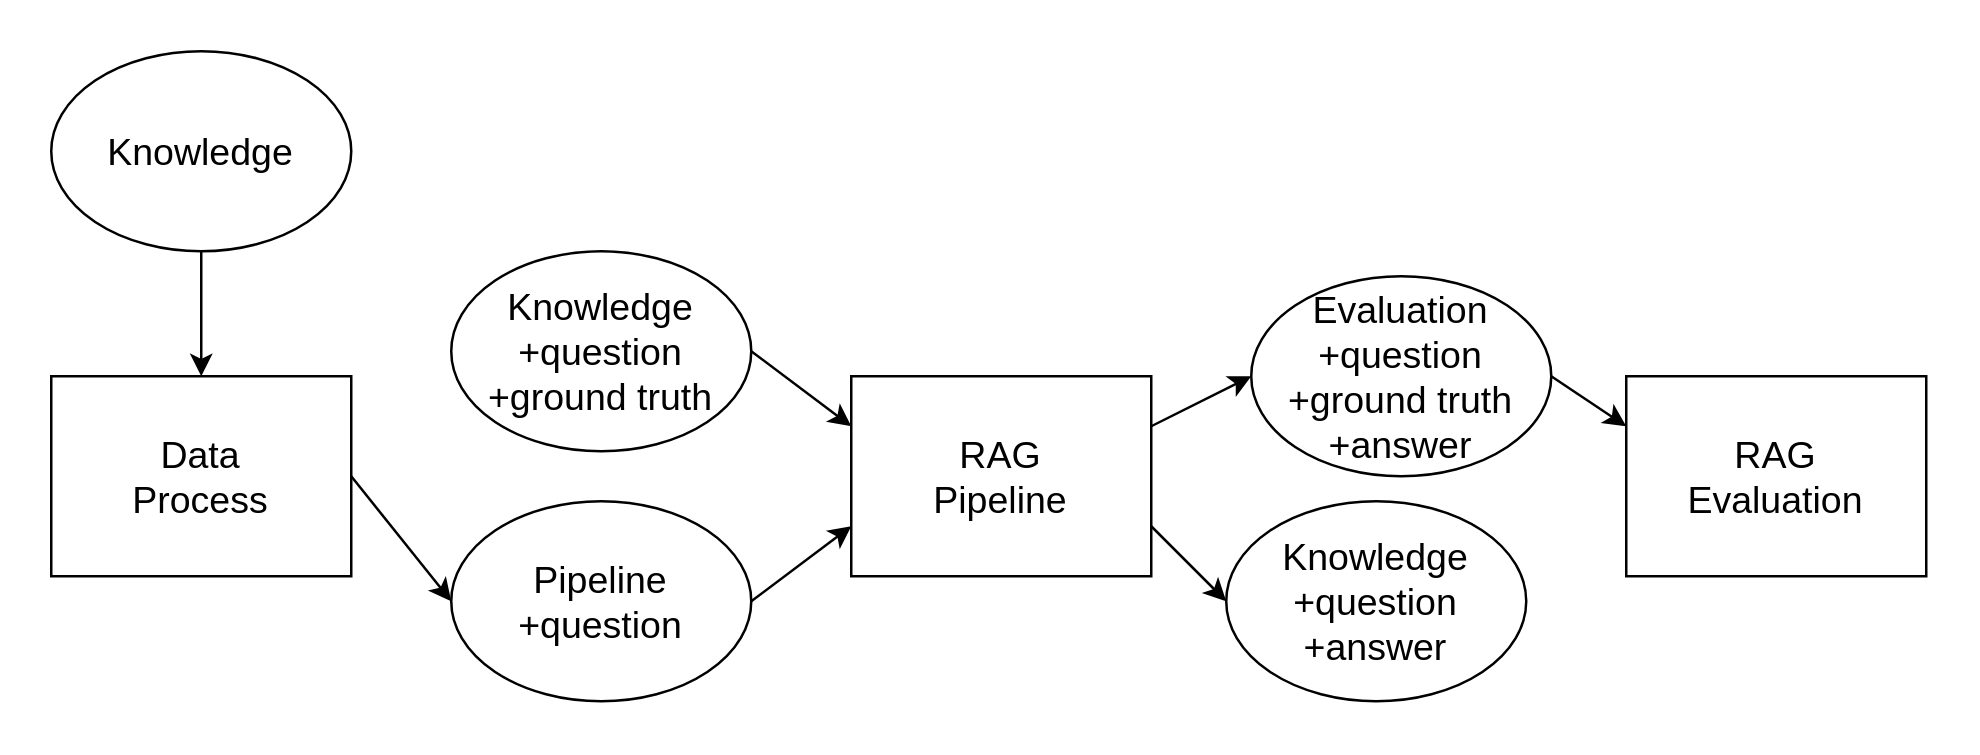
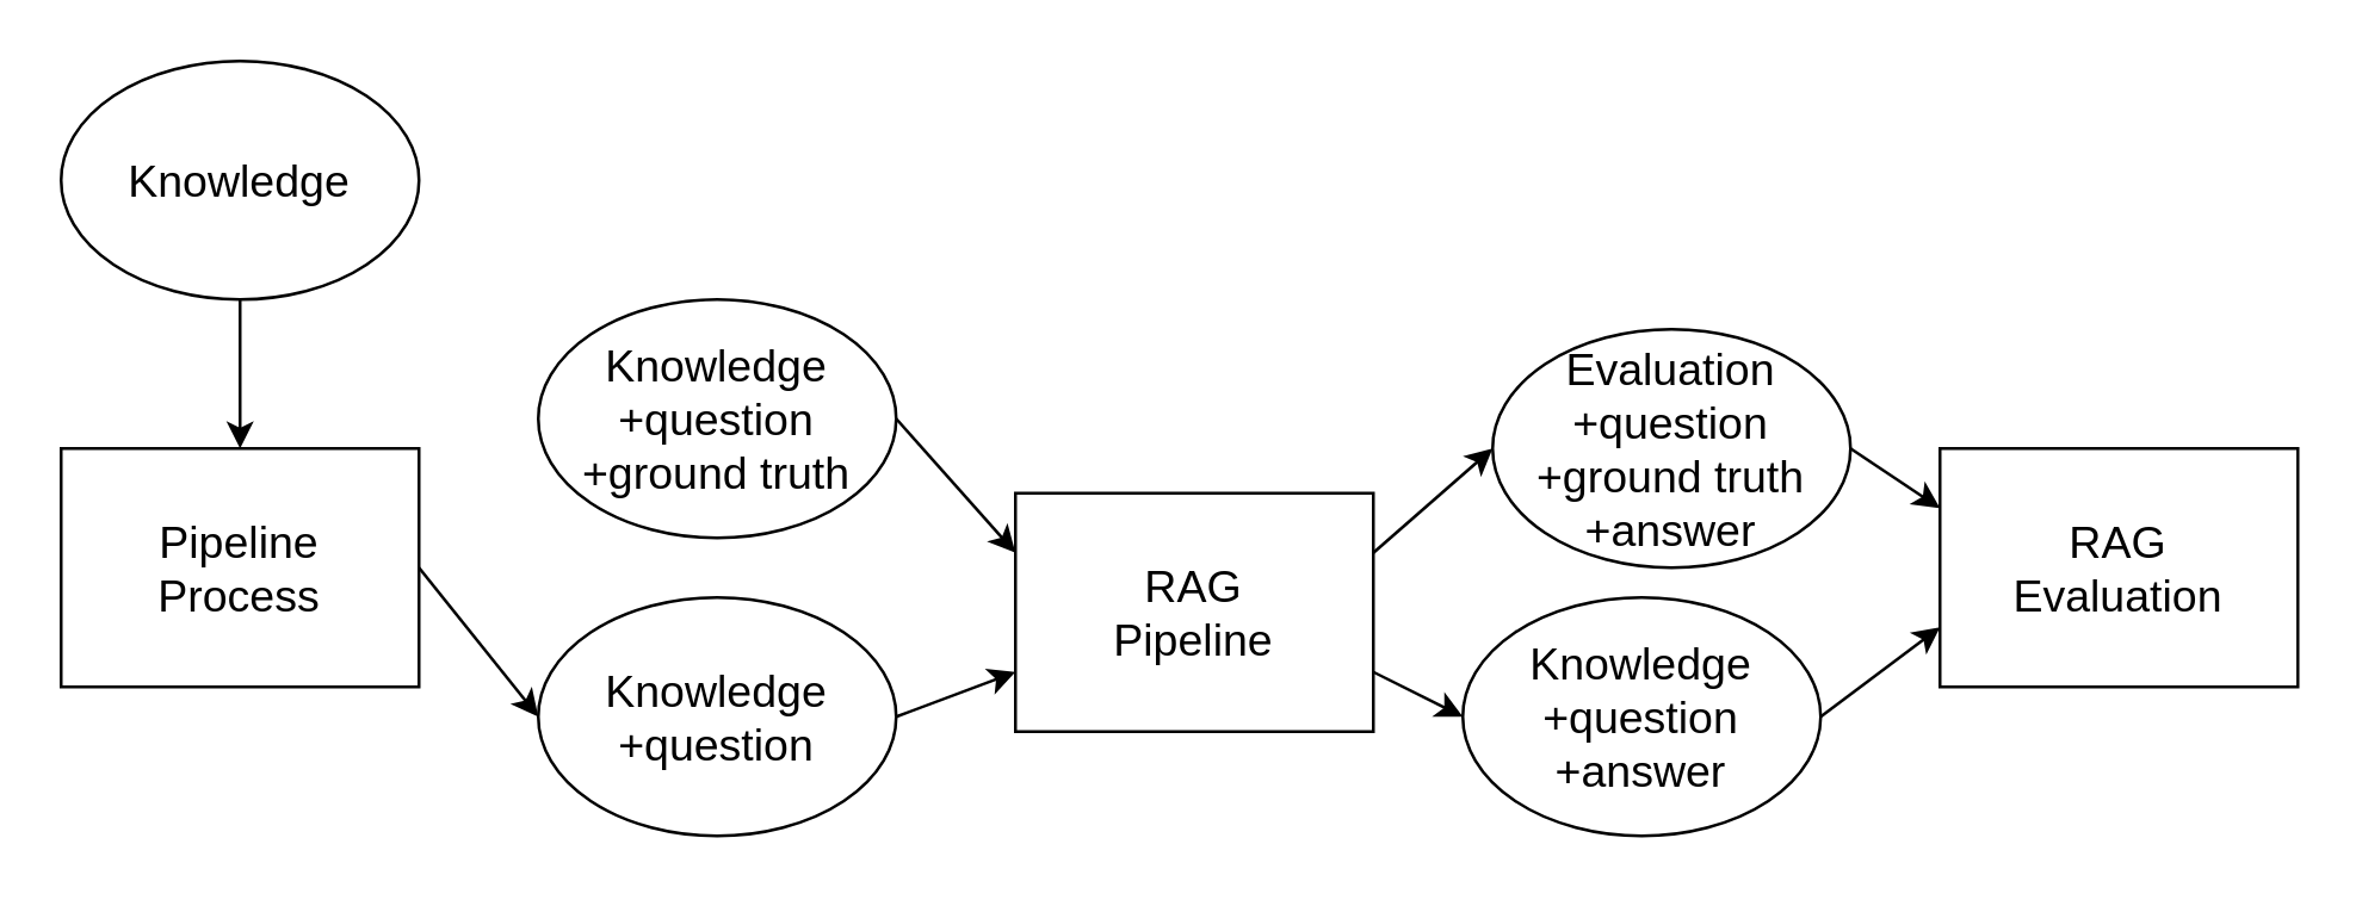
  <mxCell id="0" />
  <mxCell id="1" parent="0" />
  <mxCell id="2" value="Knowledge" style="ellipse;whiteSpace=wrap;html=1;fontSize=15;" vertex="1" parent="1"><mxGeometry y="20" width="120" height="80" as="geometry" x="20" /></mxCell>
- <mxCell id="3" value="Data&lt;div style=&quot;font-size: 15px;&quot;&gt;Process&lt;/div&gt;" style="rounded=0;whiteSpace=wrap;html=1;fontSize=15;" vertex="1" parent="1"><mxGeometry y="150" width="120" height="80" as="geometry" x="20" /></mxCell>
+ <mxCell id="3" value="Pipeline&lt;div style=&quot;font-size: 15px;&quot;&gt;Process&lt;/div&gt;" style="rounded=0;whiteSpace=wrap;html=1;fontSize=15;" vertex="1" parent="1"><mxGeometry y="150" width="120" height="80" as="geometry" x="20" /></mxCell>
  <mxCell id="4" value="" style="endArrow=classic;html=1;rounded=0;exitX=0.5;exitY=1;exitDx=0;exitDy=0;entryX=0.5;entryY=0;entryDx=0;entryDy=0;fontSize=15;" edge="1" parent="1" source="2" target="3"><mxGeometry width="50" height="50" relative="1" as="geometry"><mxPoint x="370" y="290" as="sourcePoint" /><mxPoint x="420" y="240" as="targetPoint" /></mxGeometry></mxCell>
- <mxCell id="5" value="RAG&lt;div style=&quot;font-size: 15px;&quot;&gt;Pipeline&lt;/div&gt;" style="rounded=0;whiteSpace=wrap;html=1;fontSize=15;" vertex="1" parent="1"><mxGeometry x="340" y="150" width="120" height="80" as="geometry" /></mxCell>
+ <mxCell id="5" value="RAG&lt;div style=&quot;font-size: 15px;&quot;&gt;Pipeline&lt;/div&gt;" style="rounded=0;whiteSpace=wrap;html=1;fontSize=15;" vertex="1" parent="1"><mxGeometry x="340" y="165" width="120" height="80" as="geometry" /></mxCell>
  <mxCell id="6" value="" style="endArrow=classic;html=1;rounded=0;exitX=1;exitY=0.5;exitDx=0;exitDy=0;entryX=0;entryY=0.75;entryDx=0;entryDy=0;fontSize=15;" edge="1" parent="1" source="7" target="5"><mxGeometry width="50" height="50" relative="1" as="geometry"><mxPoint x="249.5" y="80" as="sourcePoint" /><mxPoint x="249.5" y="130" as="targetPoint" /></mxGeometry></mxCell>
- <mxCell id="7" value="Pipeline&lt;div style=&quot;font-size: 15px;&quot;&gt;+question&lt;/div&gt;" style="ellipse;whiteSpace=wrap;html=1;fontSize=15;" vertex="1" parent="1"><mxGeometry x="180" y="200" width="120" height="80" as="geometry" /></mxCell>
+ <mxCell id="7" value="Knowledge&lt;div style=&quot;font-size: 15px;&quot;&gt;+question&lt;/div&gt;" style="ellipse;whiteSpace=wrap;html=1;fontSize=15;" vertex="1" parent="1"><mxGeometry x="180" y="200" width="120" height="80" as="geometry" /></mxCell>
  <mxCell id="8" value="" style="endArrow=classic;html=1;rounded=0;exitX=1;exitY=0.5;exitDx=0;exitDy=0;entryX=0;entryY=0.5;entryDx=0;entryDy=0;fontSize=15;" edge="1" parent="1" source="3" target="7"><mxGeometry width="50" height="50" relative="1" as="geometry"><mxPoint x="250" y="240" as="sourcePoint" /><mxPoint x="270" y="320" as="targetPoint" /></mxGeometry></mxCell>
  <mxCell id="9" value="Knowledge&lt;div style=&quot;font-size: 15px;&quot;&gt;+question&lt;/div&gt;&lt;div style=&quot;font-size: 15px;&quot;&gt;+ground truth&lt;/div&gt;" style="ellipse;whiteSpace=wrap;html=1;fontSize=15;" vertex="1" parent="1"><mxGeometry x="180" y="100" width="120" height="80" as="geometry" /></mxCell>
  <mxCell id="10" value="" style="endArrow=classic;html=1;rounded=0;exitX=1;exitY=0.5;exitDx=0;exitDy=0;entryX=0;entryY=0.25;entryDx=0;entryDy=0;fontSize=15;" edge="1" parent="1" source="9" target="5"><mxGeometry width="50" height="50" relative="1" as="geometry"><mxPoint x="310" y="240" as="sourcePoint" /><mxPoint x="350" y="200" as="targetPoint" /></mxGeometry></mxCell>
  <mxCell id="11" value="Knowledge&lt;div style=&quot;font-size: 15px;&quot;&gt;+question&lt;/div&gt;&lt;div style=&quot;font-size: 15px;&quot;&gt;+answer&lt;/div&gt;" style="ellipse;whiteSpace=wrap;html=1;fontSize=15;" vertex="1" parent="1"><mxGeometry x="490" y="200" width="120" height="80" as="geometry" /></mxCell>
  <mxCell id="12" value="Evaluation&lt;div style=&quot;font-size: 15px;&quot;&gt;+question&lt;/div&gt;&lt;div style=&quot;font-size: 15px;&quot;&gt;+ground truth&lt;/div&gt;&lt;div style=&quot;font-size: 15px;&quot;&gt;+answer&lt;/div&gt;" style="ellipse;whiteSpace=wrap;html=1;fontSize=15;" vertex="1" parent="1"><mxGeometry x="500" y="110" width="120" height="80" as="geometry" /></mxCell>
  <mxCell id="13" value="" style="endArrow=classic;html=1;rounded=0;exitX=1;exitY=0.25;exitDx=0;exitDy=0;entryX=0;entryY=0.5;entryDx=0;entryDy=0;fontSize=15;" edge="1" parent="1" source="5" target="12"><mxGeometry width="50" height="50" relative="1" as="geometry"><mxPoint x="310" y="150" as="sourcePoint" /><mxPoint x="350" y="180" as="targetPoint" /></mxGeometry></mxCell>
  <mxCell id="14" value="" style="endArrow=classic;html=1;rounded=0;exitX=1;exitY=0.75;exitDx=0;exitDy=0;entryX=0;entryY=0.5;entryDx=0;entryDy=0;fontSize=15;" edge="1" parent="1" source="5" target="11"><mxGeometry width="50" height="50" relative="1" as="geometry"><mxPoint x="470" y="180" as="sourcePoint" /><mxPoint x="510" y="160" as="targetPoint" /></mxGeometry></mxCell>
  <mxCell id="15" value="RAG&lt;div style=&quot;font-size: 15px;&quot;&gt;Evaluation&lt;/div&gt;" style="rounded=0;whiteSpace=wrap;html=1;fontSize=15;" vertex="1" parent="1"><mxGeometry x="650" y="150" width="120" height="80" as="geometry" /></mxCell>
  <mxCell id="16" value="" style="endArrow=classic;html=1;rounded=0;exitX=1;exitY=0.5;exitDx=0;exitDy=0;entryX=0;entryY=0.25;entryDx=0;entryDy=0;fontSize=15;" edge="1" parent="1" source="12" target="15"><mxGeometry width="50" height="50" relative="1" as="geometry"><mxPoint x="470" y="180" as="sourcePoint" /><mxPoint x="510" y="160" as="targetPoint" /></mxGeometry></mxCell>
+ <mxCell id="17" value="" style="endArrow=classic;html=1;rounded=0;exitX=1;exitY=0.5;exitDx=0;exitDy=0;entryX=0;entryY=0.75;entryDx=0;entryDy=0;fontSize=15;" edge="1" parent="1" source="11" target="15"><mxGeometry width="50" height="50" relative="1" as="geometry"><mxPoint x="630" y="160" as="sourcePoint" /><mxPoint x="660" y="180" as="targetPoint" /></mxGeometry></mxCell>
